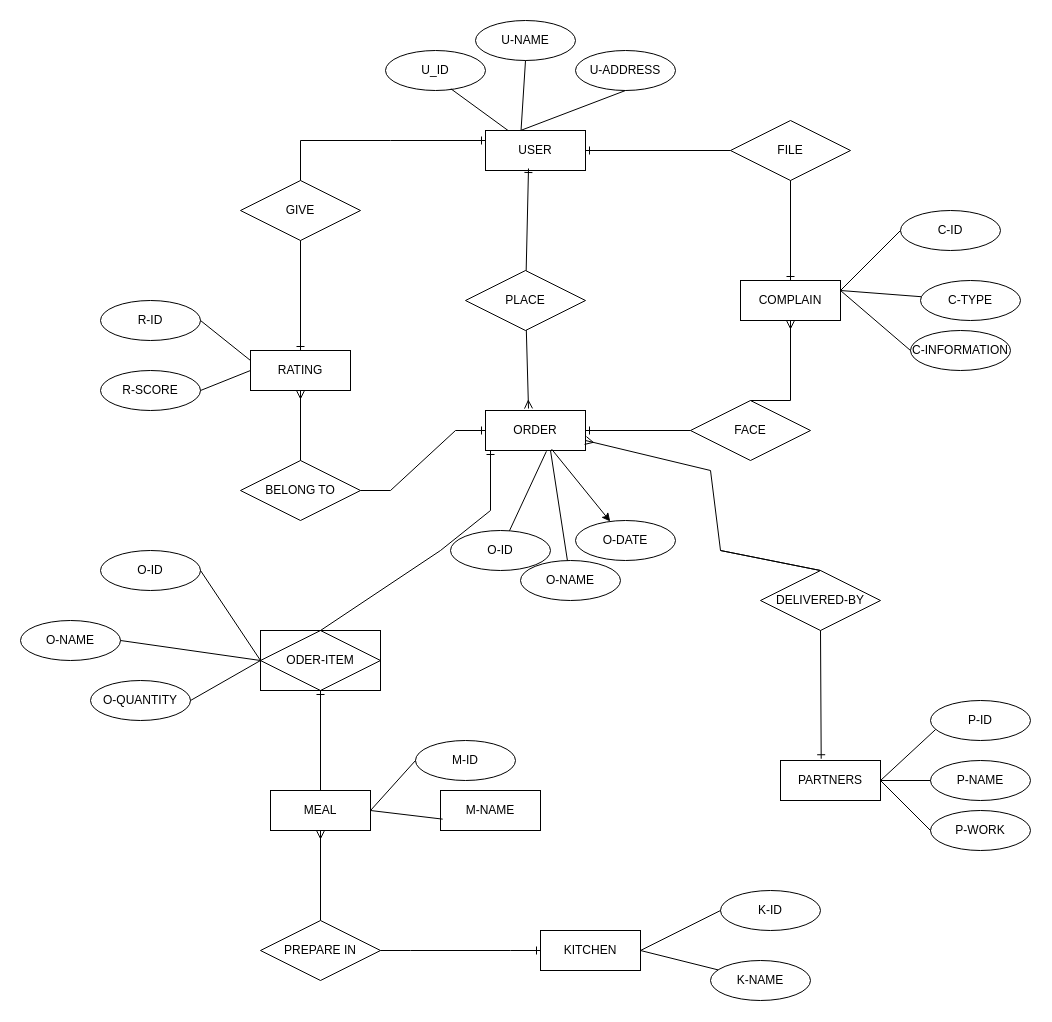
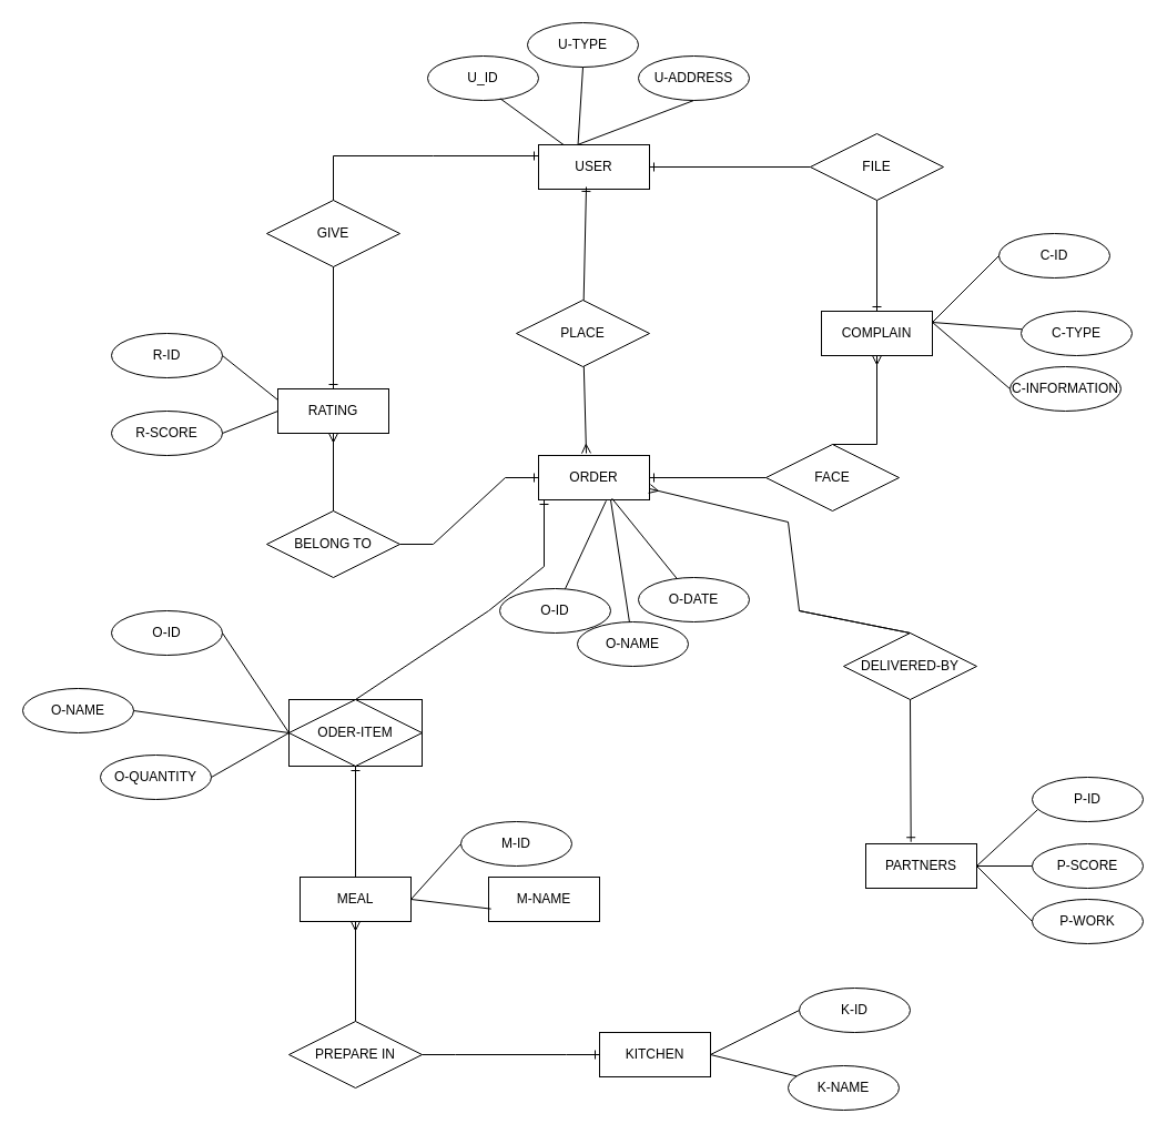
  <mxCell id="0" />
  <mxCell id="1" parent="0" />
  <mxCell id="2" value="USER" style="whiteSpace=wrap;html=1;align=center;" vertex="1" parent="1"><mxGeometry x="485" y="130" width="100" height="40" as="geometry" /></mxCell>
  <mxCell id="3" value="PLACE" style="shape=rhombus;perimeter=rhombusPerimeter;whiteSpace=wrap;html=1;align=center;" vertex="1" parent="1"><mxGeometry x="465" y="270" width="120" height="60" as="geometry" /></mxCell>
  <mxCell id="4" value="ORDER" style="whiteSpace=wrap;html=1;align=center;" vertex="1" parent="1"><mxGeometry x="485" y="410" width="100" height="40" as="geometry" /></mxCell>
  <mxCell id="5" value="" style="fontSize=12;html=1;endArrow=ERone;endFill=1;rounded=0;entryX=0.43;entryY=0.95;entryDx=0;entryDy=0;entryPerimeter=0;" edge="1" parent="1" source="3" target="2"><mxGeometry width="100" height="100" relative="1" as="geometry"><mxPoint x="530" y="260" as="sourcePoint" /><mxPoint x="530" y="220" as="targetPoint" /></mxGeometry></mxCell>
  <mxCell id="6" value="" style="fontSize=12;html=1;endArrow=ERmany;rounded=0;entryX=0.43;entryY=-0.05;entryDx=0;entryDy=0;entryPerimeter=0;" edge="1" parent="1" source="3" target="4"><mxGeometry width="100" height="100" relative="1" as="geometry"><mxPoint x="515" y="324" as="sourcePoint" /><mxPoint x="530" y="270" as="targetPoint" /></mxGeometry></mxCell>
  <mxCell id="7" value="FILE" style="shape=rhombus;perimeter=rhombusPerimeter;whiteSpace=wrap;html=1;align=center;" vertex="1" parent="1"><mxGeometry x="730" y="120" width="120" height="60" as="geometry" /></mxCell>
  <mxCell id="8" value="" style="fontSize=12;html=1;endArrow=ERone;endFill=1;rounded=0;exitX=0;exitY=0.5;exitDx=0;exitDy=0;" edge="1" parent="1" source="7" target="2"><mxGeometry width="100" height="100" relative="1" as="geometry"><mxPoint x="700" y="370" as="sourcePoint" /><mxPoint x="590" y="150" as="targetPoint" /></mxGeometry></mxCell>
  <mxCell id="9" value="COMPLAIN" style="whiteSpace=wrap;html=1;align=center;" vertex="1" parent="1"><mxGeometry x="740" y="280" width="100" height="40" as="geometry" /></mxCell>
  <mxCell id="10" value="" style="fontSize=12;html=1;endArrow=ERone;endFill=1;rounded=0;exitX=0.5;exitY=1;exitDx=0;exitDy=0;" edge="1" parent="1" source="7"><mxGeometry width="100" height="100" relative="1" as="geometry"><mxPoint x="700" y="370" as="sourcePoint" /><mxPoint x="790" y="280" as="targetPoint" /></mxGeometry></mxCell>
  <mxCell id="11" value="U_ID" style="ellipse;whiteSpace=wrap;html=1;align=center;" vertex="1" parent="1"><mxGeometry x="385" y="50" width="100" height="40" as="geometry" /></mxCell>
- <mxCell id="12" value="U-NAME" style="ellipse;whiteSpace=wrap;html=1;align=center;" vertex="1" parent="1"><mxGeometry x="475" y="20" width="100" height="40" as="geometry" /></mxCell>
+ <mxCell id="12" value="U-TYPE" style="ellipse;whiteSpace=wrap;html=1;align=center;" vertex="1" parent="1"><mxGeometry x="475" y="20" width="100" height="40" as="geometry" /></mxCell>
  <mxCell id="13" value="U-ADDRESS" style="ellipse;whiteSpace=wrap;html=1;align=center;" vertex="1" parent="1"><mxGeometry x="575" y="50" width="100" height="40" as="geometry" /></mxCell>
  <mxCell id="14" value="" style="endArrow=none;html=1;rounded=0;exitX=0.654;exitY=0.958;exitDx=0;exitDy=0;exitPerimeter=0;" edge="1" parent="1" source="11" target="2"><mxGeometry relative="1" as="geometry"><mxPoint x="480" y="110" as="sourcePoint" /><mxPoint x="640" y="110" as="targetPoint" /></mxGeometry></mxCell>
  <mxCell id="15" value="" style="endArrow=none;html=1;rounded=0;exitX=0.5;exitY=1;exitDx=0;exitDy=0;entryX=0.355;entryY=0.011;entryDx=0;entryDy=0;entryPerimeter=0;" edge="1" parent="1" source="12" target="2"><mxGeometry relative="1" as="geometry"><mxPoint x="480" y="110" as="sourcePoint" /><mxPoint x="640" y="110" as="targetPoint" /></mxGeometry></mxCell>
  <mxCell id="16" value="" style="endArrow=none;html=1;rounded=0;entryX=0.5;entryY=1;entryDx=0;entryDy=0;" edge="1" parent="1" target="13"><mxGeometry relative="1" as="geometry"><mxPoint x="520" y="130" as="sourcePoint" /><mxPoint x="640" y="110" as="targetPoint" /></mxGeometry></mxCell>
  <mxCell id="17" value="GIVE" style="shape=rhombus;perimeter=rhombusPerimeter;whiteSpace=wrap;html=1;align=center;" vertex="1" parent="1"><mxGeometry x="240" y="180" width="120" height="60" as="geometry" /></mxCell>
  <mxCell id="18" value="" style="fontSize=12;html=1;endArrow=ERone;endFill=1;rounded=0;entryX=0;entryY=0.25;entryDx=0;entryDy=0;" edge="1" parent="1" target="2"><mxGeometry width="100" height="100" relative="1" as="geometry"><mxPoint x="300" y="180" as="sourcePoint" /><mxPoint x="480" y="150" as="targetPoint" /><Array as="points"><mxPoint x="300" y="140" /><mxPoint x="390" y="140" /></Array></mxGeometry></mxCell>
  <mxCell id="19" value="RATING" style="whiteSpace=wrap;html=1;align=center;" vertex="1" parent="1"><mxGeometry x="250" y="350" width="100" height="40" as="geometry" /></mxCell>
  <mxCell id="20" value="" style="fontSize=12;html=1;endArrow=ERone;endFill=1;rounded=0;entryX=0.5;entryY=0;entryDx=0;entryDy=0;exitX=0.5;exitY=1;exitDx=0;exitDy=0;" edge="1" parent="1" source="17" target="19"><mxGeometry width="100" height="100" relative="1" as="geometry"><mxPoint x="550" y="360" as="sourcePoint" /><mxPoint x="650" y="260" as="targetPoint" /></mxGeometry></mxCell>
  <mxCell id="21" value="BELONG TO" style="shape=rhombus;perimeter=rhombusPerimeter;whiteSpace=wrap;html=1;align=center;" vertex="1" parent="1"><mxGeometry x="240" y="460" width="120" height="60" as="geometry" /></mxCell>
  <mxCell id="22" value="" style="fontSize=12;html=1;endArrow=ERmany;rounded=0;" edge="1" parent="1" source="21" target="19"><mxGeometry width="100" height="100" relative="1" as="geometry"><mxPoint x="300" y="450" as="sourcePoint" /><mxPoint x="300" y="400" as="targetPoint" /></mxGeometry></mxCell>
  <mxCell id="23" value="" style="edgeStyle=entityRelationEdgeStyle;fontSize=12;html=1;endArrow=ERone;endFill=1;rounded=0;exitX=1;exitY=0.5;exitDx=0;exitDy=0;entryX=0;entryY=0.5;entryDx=0;entryDy=0;" edge="1" parent="1" source="21" target="4"><mxGeometry width="100" height="100" relative="1" as="geometry"><mxPoint x="530" y="500" as="sourcePoint" /><mxPoint x="630" y="400" as="targetPoint" /></mxGeometry></mxCell>
  <mxCell id="24" value="R-ID" style="ellipse;whiteSpace=wrap;html=1;align=center;" vertex="1" parent="1"><mxGeometry x="100" y="300" width="100" height="40" as="geometry" /></mxCell>
  <mxCell id="25" value="R-SCORE" style="ellipse;whiteSpace=wrap;html=1;align=center;" vertex="1" parent="1"><mxGeometry x="100" y="370" width="100" height="40" as="geometry" /></mxCell>
  <mxCell id="26" value="" style="endArrow=none;html=1;rounded=0;exitX=1;exitY=0.5;exitDx=0;exitDy=0;entryX=0;entryY=0.25;entryDx=0;entryDy=0;" edge="1" parent="1" source="24" target="19"><mxGeometry relative="1" as="geometry"><mxPoint x="460" y="280" as="sourcePoint" /><mxPoint x="620" y="280" as="targetPoint" /></mxGeometry></mxCell>
  <mxCell id="27" value="" style="endArrow=none;html=1;rounded=0;exitX=1;exitY=0.5;exitDx=0;exitDy=0;entryX=0;entryY=0.5;entryDx=0;entryDy=0;" edge="1" parent="1" source="25" target="19"><mxGeometry relative="1" as="geometry"><mxPoint x="460" y="280" as="sourcePoint" /><mxPoint x="240" y="370" as="targetPoint" /></mxGeometry></mxCell>
  <mxCell id="28" value="O-ID" style="ellipse;whiteSpace=wrap;html=1;align=center;" vertex="1" parent="1"><mxGeometry x="450" y="530" width="100" height="40" as="geometry" /></mxCell>
  <mxCell id="29" value="O-NAME" style="ellipse;whiteSpace=wrap;html=1;align=center;" vertex="1" parent="1"><mxGeometry x="520" y="560" width="100" height="40" as="geometry" /></mxCell>
  <mxCell id="30" value="O-DATE" style="ellipse;whiteSpace=wrap;html=1;align=center;" vertex="1" parent="1"><mxGeometry x="575" y="520" width="100" height="40" as="geometry" /></mxCell>
  <mxCell id="31" value="" style="endArrow=none;html=1;rounded=0;exitX=0.609;exitY=1.021;exitDx=0;exitDy=0;exitPerimeter=0;" edge="1" parent="1" source="4" target="28"><mxGeometry relative="1" as="geometry"><mxPoint x="490" y="430" as="sourcePoint" /><mxPoint x="650" y="430" as="targetPoint" /></mxGeometry></mxCell>
  <mxCell id="32" value="" style="endArrow=none;html=1;rounded=0;" edge="1" parent="1" target="29"><mxGeometry relative="1" as="geometry"><mxPoint x="550" y="450" as="sourcePoint" /><mxPoint x="650" y="430" as="targetPoint" /></mxGeometry></mxCell>
- <mxCell id="33" value="" style="endArrow=classic;html=1;rounded=0;exitX=0.661;exitY=0.966;exitDx=0;exitDy=0;exitPerimeter=0;" edge="1" parent="1" source="4" target="30"><mxGeometry relative="1" as="geometry"><mxPoint x="490" y="430" as="sourcePoint" /><mxPoint x="650" y="430" as="targetPoint" /></mxGeometry></mxCell>
+ <mxCell id="33" value="" style="endArrow=none;html=1;rounded=0;exitX=0.661;exitY=0.966;exitDx=0;exitDy=0;exitPerimeter=0;" edge="1" parent="1" source="4" target="30"><mxGeometry relative="1" as="geometry"><mxPoint x="490" y="430" as="sourcePoint" /><mxPoint x="650" y="430" as="targetPoint" /></mxGeometry></mxCell>
  <mxCell id="34" value="FACE" style="shape=rhombus;perimeter=rhombusPerimeter;whiteSpace=wrap;html=1;align=center;" vertex="1" parent="1"><mxGeometry x="690" y="400" width="120" height="60" as="geometry" /></mxCell>
  <mxCell id="35" value="" style="fontSize=12;html=1;endArrow=ERone;endFill=1;rounded=0;entryX=1;entryY=0.5;entryDx=0;entryDy=0;exitX=0;exitY=0.5;exitDx=0;exitDy=0;" edge="1" parent="1" source="34" target="4"><mxGeometry width="100" height="100" relative="1" as="geometry"><mxPoint x="760" y="420" as="sourcePoint" /><mxPoint x="860" y="320" as="targetPoint" /></mxGeometry></mxCell>
  <mxCell id="36" value="" style="fontSize=12;html=1;endArrow=ERmany;rounded=0;entryX=0.5;entryY=1;entryDx=0;entryDy=0;exitX=0.5;exitY=0;exitDx=0;exitDy=0;" edge="1" parent="1" source="34" target="9"><mxGeometry width="100" height="100" relative="1" as="geometry"><mxPoint x="760" y="420" as="sourcePoint" /><mxPoint x="860" y="320" as="targetPoint" /><Array as="points"><mxPoint x="790" y="400" /></Array></mxGeometry></mxCell>
  <mxCell id="37" value="C-ID" style="ellipse;whiteSpace=wrap;html=1;align=center;" vertex="1" parent="1"><mxGeometry x="900" y="210" width="100" height="40" as="geometry" /></mxCell>
  <mxCell id="38" value="C-TYPE" style="ellipse;whiteSpace=wrap;html=1;align=center;" vertex="1" parent="1"><mxGeometry x="920" y="280" width="100" height="40" as="geometry" /></mxCell>
  <mxCell id="39" value="C-INFORMATION" style="ellipse;whiteSpace=wrap;html=1;align=center;" vertex="1" parent="1"><mxGeometry x="910" y="330" width="100" height="40" as="geometry" /></mxCell>
  <mxCell id="40" value="" style="endArrow=none;html=1;rounded=0;entryX=0;entryY=0.5;entryDx=0;entryDy=0;exitX=1;exitY=0.25;exitDx=0;exitDy=0;" edge="1" parent="1" source="9" target="37"><mxGeometry relative="1" as="geometry"><mxPoint x="730" y="370" as="sourcePoint" /><mxPoint x="890" y="370" as="targetPoint" /></mxGeometry></mxCell>
  <mxCell id="41" value="" style="endArrow=none;html=1;rounded=0;exitX=1;exitY=0.25;exitDx=0;exitDy=0;" edge="1" parent="1" source="9" target="38"><mxGeometry relative="1" as="geometry"><mxPoint x="730" y="370" as="sourcePoint" /><mxPoint x="890" y="370" as="targetPoint" /></mxGeometry></mxCell>
  <mxCell id="42" value="" style="endArrow=none;html=1;rounded=0;entryX=0;entryY=0.5;entryDx=0;entryDy=0;exitX=1;exitY=0.25;exitDx=0;exitDy=0;" edge="1" parent="1" source="9" target="39"><mxGeometry relative="1" as="geometry"><mxPoint x="730" y="370" as="sourcePoint" /><mxPoint x="890" y="370" as="targetPoint" /></mxGeometry></mxCell>
  <mxCell id="43" value="ODER-ITEM" style="shape=associativeEntity;whiteSpace=wrap;html=1;align=center;" vertex="1" parent="1"><mxGeometry x="260" y="630" width="120" height="60" as="geometry" /></mxCell>
  <mxCell id="44" value="DELIVERED-BY" style="shape=rhombus;perimeter=rhombusPerimeter;whiteSpace=wrap;html=1;align=center;" vertex="1" parent="1"><mxGeometry x="760" y="570" width="120" height="60" as="geometry" /></mxCell>
  <mxCell id="45" value="" style="fontSize=12;html=1;endArrow=ERmany;rounded=0;entryX=1;entryY=0.75;entryDx=0;entryDy=0;" edge="1" parent="1" target="4"><mxGeometry width="100" height="100" relative="1" as="geometry"><mxPoint x="720" y="550" as="sourcePoint" /><mxPoint x="580" y="430" as="targetPoint" /><Array as="points"><mxPoint x="820" y="570" /><mxPoint x="720" y="550" /><mxPoint x="710" y="470" /></Array></mxGeometry></mxCell>
  <mxCell id="46" value="PARTNERS" style="whiteSpace=wrap;html=1;align=center;" vertex="1" parent="1"><mxGeometry x="780" y="760" width="100" height="40" as="geometry" /></mxCell>
  <mxCell id="47" value="" style="fontSize=12;html=1;endArrow=ERone;endFill=1;rounded=0;exitX=0.5;exitY=1;exitDx=0;exitDy=0;entryX=0.407;entryY=-0.044;entryDx=0;entryDy=0;entryPerimeter=0;" edge="1" parent="1" source="44" target="46"><mxGeometry width="100" height="100" relative="1" as="geometry"><mxPoint x="850" y="790" as="sourcePoint" /><mxPoint x="930" y="915.926" as="targetPoint" /></mxGeometry></mxCell>
  <mxCell id="48" value="P-ID" style="ellipse;whiteSpace=wrap;html=1;align=center;" vertex="1" parent="1"><mxGeometry x="930" y="700" width="100" height="40" as="geometry" /></mxCell>
- <mxCell id="49" value="P-NAME" style="ellipse;whiteSpace=wrap;html=1;align=center;" vertex="1" parent="1"><mxGeometry x="930" y="760" width="100" height="40" as="geometry" /></mxCell>
+ <mxCell id="49" value="P-SCORE" style="ellipse;whiteSpace=wrap;html=1;align=center;" vertex="1" parent="1"><mxGeometry x="930" y="760" width="100" height="40" as="geometry" /></mxCell>
  <mxCell id="50" value="P-WORK" style="ellipse;whiteSpace=wrap;html=1;align=center;" vertex="1" parent="1"><mxGeometry x="930" y="810" width="100" height="40" as="geometry" /></mxCell>
  <mxCell id="51" value="" style="endArrow=none;html=1;rounded=0;exitX=1;exitY=0.5;exitDx=0;exitDy=0;entryX=0.051;entryY=0.725;entryDx=0;entryDy=0;entryPerimeter=0;" edge="1" parent="1" source="46" target="48"><mxGeometry relative="1" as="geometry"><mxPoint x="820" y="740" as="sourcePoint" /><mxPoint x="980" y="740" as="targetPoint" /></mxGeometry></mxCell>
  <mxCell id="52" value="" style="endArrow=none;html=1;rounded=0;entryX=0;entryY=0.5;entryDx=0;entryDy=0;exitX=1;exitY=0.5;exitDx=0;exitDy=0;" edge="1" parent="1" source="46" target="49"><mxGeometry relative="1" as="geometry"><mxPoint x="820" y="740" as="sourcePoint" /><mxPoint x="980" y="740" as="targetPoint" /></mxGeometry></mxCell>
  <mxCell id="53" value="" style="endArrow=none;html=1;rounded=0;entryX=0;entryY=0.5;entryDx=0;entryDy=0;exitX=1;exitY=0.5;exitDx=0;exitDy=0;" edge="1" parent="1" source="46" target="50"><mxGeometry relative="1" as="geometry"><mxPoint x="820" y="740" as="sourcePoint" /><mxPoint x="980" y="740" as="targetPoint" /></mxGeometry></mxCell>
  <mxCell id="54" value="" style="fontSize=12;html=1;endArrow=ERone;endFill=1;rounded=0;exitX=0.5;exitY=0;exitDx=0;exitDy=0;" edge="1" parent="1" source="43"><mxGeometry width="100" height="100" relative="1" as="geometry"><mxPoint x="530" y="700" as="sourcePoint" /><mxPoint x="490" y="450" as="targetPoint" /><Array as="points"><mxPoint x="440" y="550" /><mxPoint x="490" y="510" /></Array></mxGeometry></mxCell>
  <mxCell id="55" value="" style="fontSize=12;html=1;endArrow=ERone;endFill=1;rounded=0;entryX=0.5;entryY=1;entryDx=0;entryDy=0;" edge="1" parent="1" target="43"><mxGeometry width="100" height="100" relative="1" as="geometry"><mxPoint x="320" y="790" as="sourcePoint" /><mxPoint x="630" y="610" as="targetPoint" /></mxGeometry></mxCell>
  <mxCell id="56" value="MEAL" style="whiteSpace=wrap;html=1;align=center;" vertex="1" parent="1"><mxGeometry x="270" y="790" width="100" height="40" as="geometry" /></mxCell>
  <mxCell id="57" value="M-ID" style="ellipse;whiteSpace=wrap;html=1;align=center;" vertex="1" parent="1"><mxGeometry x="415" y="740" width="100" height="40" as="geometry" /></mxCell>
  <mxCell id="58" value="M-NAME" style="whiteSpace=wrap;html=1;align=center;rounded=0;" vertex="1" parent="1"><mxGeometry x="440" y="790" width="100" height="40" as="geometry" /></mxCell>
  <mxCell id="59" value="" style="endArrow=none;html=1;rounded=0;entryX=0;entryY=0.5;entryDx=0;entryDy=0;exitX=1;exitY=0.5;exitDx=0;exitDy=0;" edge="1" parent="1" source="56" target="57"><mxGeometry relative="1" as="geometry"><mxPoint x="500" y="840" as="sourcePoint" /><mxPoint x="660" y="840" as="targetPoint" /></mxGeometry></mxCell>
  <mxCell id="60" value="" style="endArrow=none;html=1;rounded=0;entryX=0.022;entryY=0.716;entryDx=0;entryDy=0;entryPerimeter=0;" edge="1" parent="1" target="58"><mxGeometry relative="1" as="geometry"><mxPoint x="370" y="810" as="sourcePoint" /><mxPoint x="660" y="840" as="targetPoint" /></mxGeometry></mxCell>
  <mxCell id="61" value="" style="fontSize=12;html=1;endArrow=ERmany;rounded=0;entryX=0.5;entryY=1;entryDx=0;entryDy=0;" edge="1" parent="1" target="56"><mxGeometry width="100" height="100" relative="1" as="geometry"><mxPoint x="320" y="920" as="sourcePoint" /><mxPoint x="630" y="790" as="targetPoint" /></mxGeometry></mxCell>
  <mxCell id="62" value="PREPARE IN" style="shape=rhombus;perimeter=rhombusPerimeter;whiteSpace=wrap;html=1;align=center;" vertex="1" parent="1"><mxGeometry x="260" y="920" width="120" height="60" as="geometry" /></mxCell>
  <mxCell id="63" value="KITCHEN" style="whiteSpace=wrap;html=1;align=center;" vertex="1" parent="1"><mxGeometry x="540" y="930" width="100" height="40" as="geometry" /></mxCell>
  <mxCell id="64" value="" style="edgeStyle=entityRelationEdgeStyle;fontSize=12;html=1;endArrow=ERone;endFill=1;rounded=0;exitX=1;exitY=0.5;exitDx=0;exitDy=0;" edge="1" parent="1" source="62" target="63"><mxGeometry width="100" height="100" relative="1" as="geometry"><mxPoint x="670" y="1000" as="sourcePoint" /><mxPoint x="770" y="900" as="targetPoint" /></mxGeometry></mxCell>
  <mxCell id="65" value="K-ID" style="ellipse;whiteSpace=wrap;html=1;align=center;" vertex="1" parent="1"><mxGeometry x="720" y="890" width="100" height="40" as="geometry" /></mxCell>
  <mxCell id="66" value="K-NAME" style="ellipse;whiteSpace=wrap;html=1;align=center;" vertex="1" parent="1"><mxGeometry x="710" y="960" width="100" height="40" as="geometry" /></mxCell>
  <mxCell id="67" value="" style="endArrow=none;html=1;rounded=0;" edge="1" parent="1"><mxGeometry relative="1" as="geometry"><mxPoint x="640" y="950" as="sourcePoint" /><mxPoint x="720" y="910" as="targetPoint" /></mxGeometry></mxCell>
  <mxCell id="68" value="" style="endArrow=none;html=1;rounded=0;" edge="1" parent="1" target="66"><mxGeometry relative="1" as="geometry"><mxPoint x="640" y="950" as="sourcePoint" /><mxPoint x="800" y="950" as="targetPoint" /></mxGeometry></mxCell>
  <mxCell id="69" value="O-ID" style="ellipse;whiteSpace=wrap;html=1;align=center;" vertex="1" parent="1"><mxGeometry x="100" y="550" width="100" height="40" as="geometry" /></mxCell>
  <mxCell id="70" value="O-NAME" style="ellipse;whiteSpace=wrap;html=1;align=center;" vertex="1" parent="1"><mxGeometry x="20" y="620" width="100" height="40" as="geometry" /></mxCell>
  <mxCell id="71" value="O-QUANTITY" style="ellipse;whiteSpace=wrap;html=1;align=center;" vertex="1" parent="1"><mxGeometry y="680" width="100" height="40" as="geometry" x="90" /></mxCell>
  <mxCell id="72" value="" style="endArrow=none;html=1;rounded=0;exitX=1;exitY=0.5;exitDx=0;exitDy=0;entryX=0;entryY=0.5;entryDx=0;entryDy=0;" edge="1" parent="1" source="69" target="43"><mxGeometry relative="1" as="geometry"><mxPoint x="630" y="630" as="sourcePoint" /><mxPoint x="790" y="630" as="targetPoint" /></mxGeometry></mxCell>
  <mxCell id="73" value="" style="endArrow=none;html=1;rounded=0;exitX=1;exitY=0.5;exitDx=0;exitDy=0;" edge="1" parent="1" source="70"><mxGeometry relative="1" as="geometry"><mxPoint x="630" y="630" as="sourcePoint" /><mxPoint x="260" y="660" as="targetPoint" /></mxGeometry></mxCell>
  <mxCell id="74" value="" style="endArrow=none;html=1;rounded=0;exitX=1;exitY=0.5;exitDx=0;exitDy=0;entryX=0;entryY=0.5;entryDx=0;entryDy=0;" edge="1" parent="1" source="71" target="43"><mxGeometry relative="1" as="geometry"><mxPoint x="630" y="630" as="sourcePoint" /><mxPoint x="790" y="630" as="targetPoint" /></mxGeometry></mxCell>
